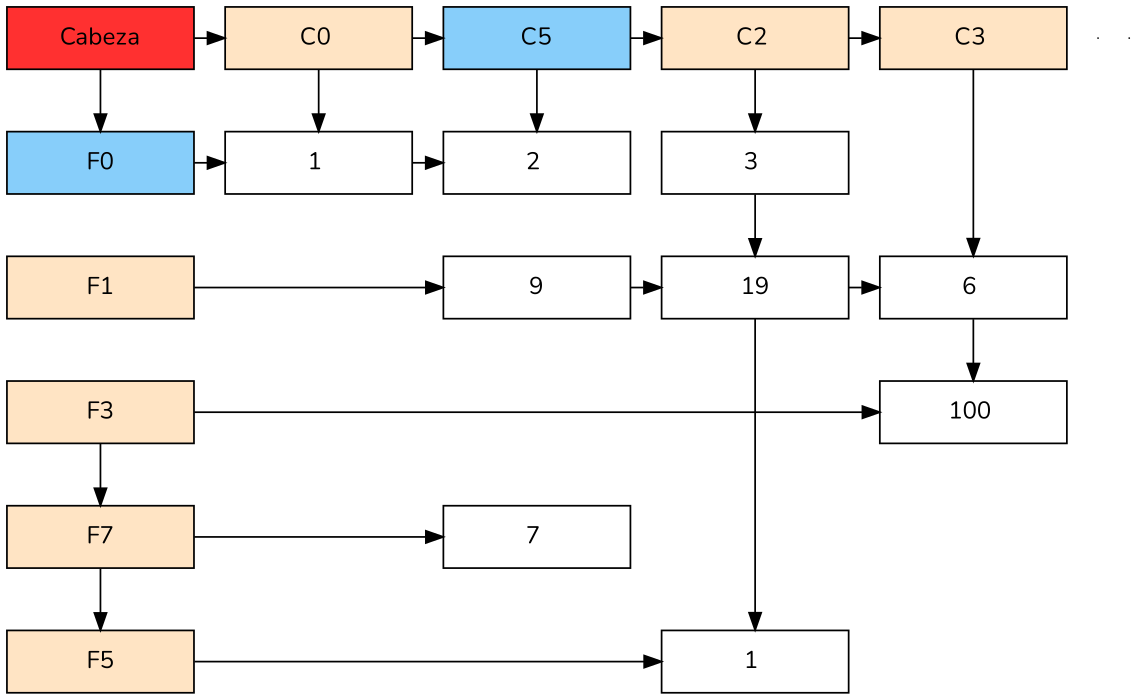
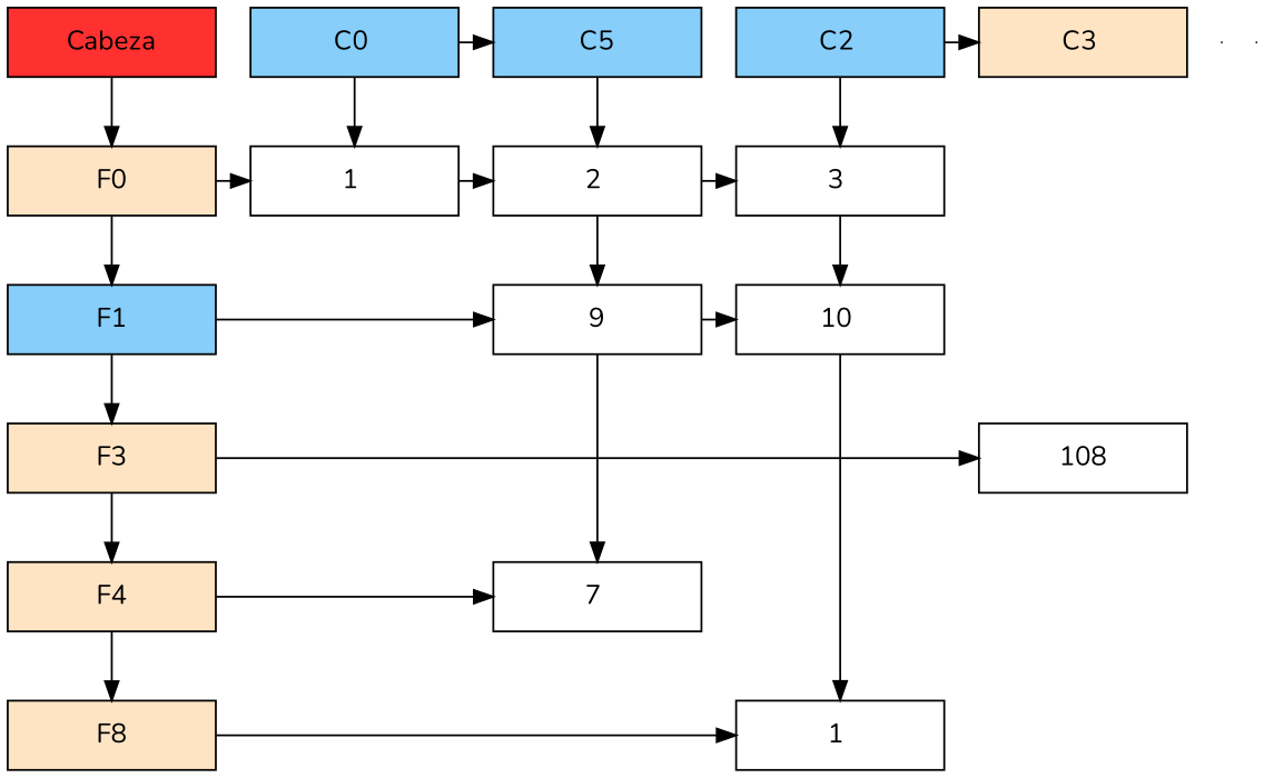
  digraph {
    fontname=Nunito
    node [fontname=Nunito group=1 shape=box]
    edge [fontname=Nunito]
    n1 [fillcolor=firebrick1 label=Cabeza style=filled width=1.5]
-   n2 [fillcolor=bisque1 group=1000 label="C0 " style=filled width=1.5]
+   n2 [fillcolor=lightskyblue group=1000 label="C0 " style=filled width=1.5]
    n3 [fillcolor=lightskyblue group=1001 label=C5 style=filled width=1.5]
-   n4 [fillcolor=bisque1 group=1002 label="C2 " style=filled width=1.5]
+   n4 [fillcolor=lightskyblue group=1002 label="C2 " style=filled width=1.5]
    n5 [fillcolor=bisque1 group=1003 label="C3 " style=filled width=1.5]
-   n6 [fillcolor=lightskyblue label=F0 style=filled width=1.5]
+   n6 [fillcolor=bisque1 label=F0 style=filled width=1.5]
    n7 [group=1000 label="1 " width=1.5]
    n8 [group=1001 label="2 " width=1.5]
    n9 [group=1002 label="3 " width=1.5]
-   n10 [fillcolor=bisque1 label=F1 style=filled width=1.5]
+   n10 [fillcolor=lightskyblue label=F1 style=filled width=1.5]
    n11 [group=1001 label=9 width=1.5]
-   n12 [group=1002 label=19 width=1.5]
-   n13 [group=1003 label="6 " width=1.5]
+   n12 [group=1002 label="10 " width=1.5]
    n14 [fillcolor=bisque1 label=F3 style=filled width=1.5]
-   n15 [group=1003 label="100 " width=1.5]
-   n16 [fillcolor=bisque1 label=F7 style=filled width=1.5]
+   n15 [group=1003 label=108 width=1.5]
+   n16 [fillcolor=bisque1 label=F4 style=filled width=1.5]
    n17 [group=1001 label="7 " width=1.5]
-   n18 [fillcolor=bisque1 label=F5 style=filled width=1.5]
+   n18 [fillcolor=bisque1 label=F8 style=filled width=1.5]
    n19 [group=1002 label="1 " width=1.5]
    e0 [shape=point width=0 group=""]
    e1 [shape=point width=0 group=""]
    subgraph sub_1 {
      rank=same
      n1
      n2
      n3
      n4
      n5
    }
    subgraph sub_2 {
      rank=same
      n6
      n7
      n8
      n9
    }
    subgraph sub_3 {
      rank=same
      n10
      n11
      n12
-     n13
    }
    subgraph sub_4 {
      rank=same
      n14
      n15
    }
    subgraph sub_5 {
      rank=same
      n16
      n17
    }
    subgraph sub_6 {
      rank=same
      n18
      n19
    }
-   n1 -> n2
    n1 -> n6
    n2 -> n3
    n2 -> n7
-   n3 -> n4
    n3 -> n8
    n4 -> n5
    n4 -> n9
-   n5 -> n13
    n6 -> n7
+   n6 -> n10
    n7 -> n8
+   n8 -> n9
+   n8 -> n11
    n9 -> n12
    n10 -> n11
+   n10 -> n14
    n11 -> n12
-   n12 -> n13
+   n11 -> n17
    n12 -> n19
-   n13 -> n15
    n14 -> n15
    n14 -> n16
    n16 -> n17
    n16 -> n18
    n18 -> n19
  }
